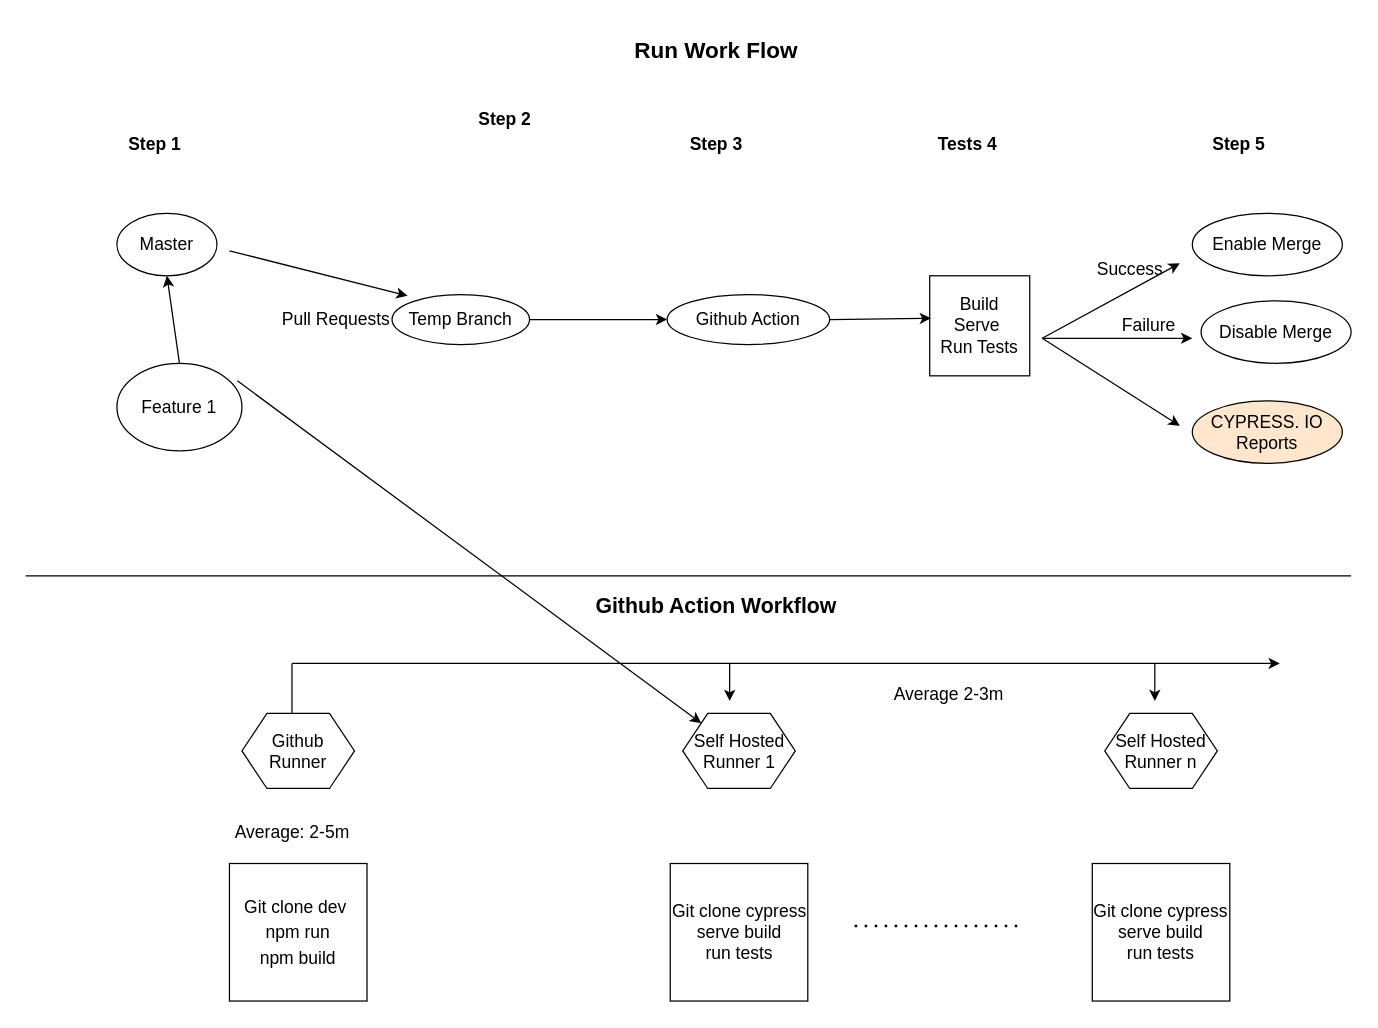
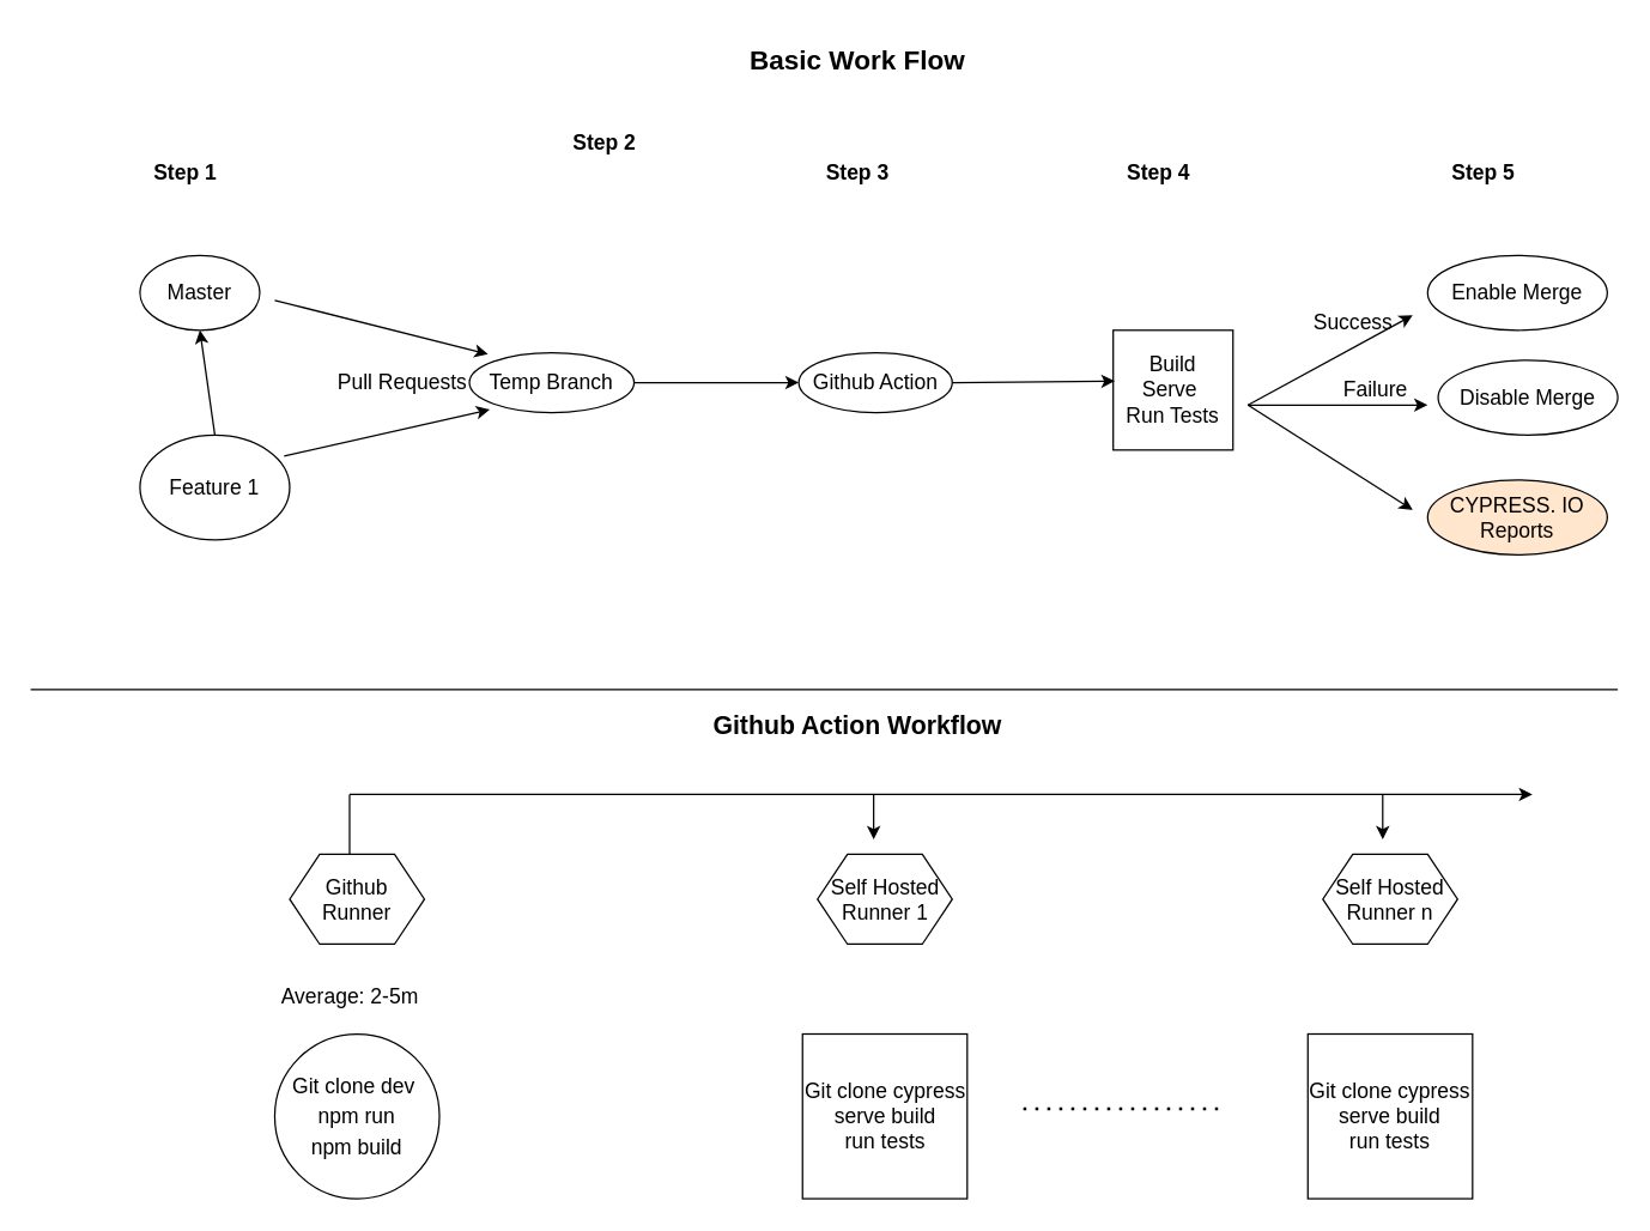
  <mxCell id="0" />
  <mxCell id="1" parent="0" />
  <mxCell id="2" value="Master" style="ellipse;whiteSpace=wrap;html=1;strokeWidth=1;fontSize=14;" parent="1" vertex="1"><mxGeometry x="93" y="170" width="80" height="50" as="geometry" /></mxCell>
  <mxCell id="3" value="Feature 1" style="ellipse;whiteSpace=wrap;html=1;strokeWidth=1;fontSize=14;" parent="1" vertex="1"><mxGeometry x="93" y="290" width="100" height="70" as="geometry" /></mxCell>
  <mxCell id="4" value="" style="endArrow=classic;html=1;rounded=0;entryX=0.5;entryY=1;entryDx=0;entryDy=0;exitX=0.5;exitY=0;exitDx=0;exitDy=0;strokeWidth=1;fontSize=14;" parent="1" source="3" target="2" edge="1"><mxGeometry width="50" height="50" relative="1" as="geometry"><mxPoint x="293" y="290" as="sourcePoint" /><mxPoint x="343" y="240" as="targetPoint" /></mxGeometry></mxCell>
  <mxCell id="5" value="Temp Branch" style="ellipse;whiteSpace=wrap;html=1;strokeWidth=1;fontSize=14;" parent="1" vertex="1"><mxGeometry x="313" y="235" width="110" height="40" as="geometry" /></mxCell>
- <mxCell id="6" value="" style="endArrow=classic;html=1;rounded=0;exitX=0.963;exitY=0.2;exitDx=0;exitDy=0;exitPerimeter=0;strokeWidth=1;fontSize=14;" parent="1" source="3" edge="1" target="28"><mxGeometry width="50" height="50" relative="1" as="geometry"><mxPoint x="353" y="330" as="sourcePoint" /><mxPoint x="403" y="280" as="targetPoint" /></mxGeometry></mxCell>
+ <mxCell id="6" value="" style="endArrow=classic;html=1;rounded=0;exitX=0.963;exitY=0.2;exitDx=0;exitDy=0;exitPerimeter=0;strokeWidth=1;fontSize=14;entryX=1.033;entryY=1.1;entryDx=0;entryDy=0;entryPerimeter=0;" parent="1" source="3" edge="1" target="25"><mxGeometry width="50" height="50" relative="1" as="geometry"><mxPoint x="353" y="330" as="sourcePoint" /><mxPoint x="403" y="280" as="targetPoint" /></mxGeometry></mxCell>
  <mxCell id="7" value="" style="endArrow=classic;html=1;rounded=0;strokeWidth=1;fontSize=14;entryX=1.022;entryY=-0.133;entryDx=0;entryDy=0;entryPerimeter=0;" parent="1" edge="1" target="25"><mxGeometry width="50" height="50" relative="1" as="geometry"><mxPoint x="183" y="200" as="sourcePoint" /><mxPoint x="323" y="240" as="targetPoint" /></mxGeometry></mxCell>
  <mxCell id="8" value="Step 1" style="text;html=1;align=center;verticalAlign=middle;resizable=0;points=[];autosize=1;strokeColor=none;fillColor=none;strokeWidth=1;fontSize=14;fontStyle=1" parent="1" vertex="1"><mxGeometry x="88" y="100" width="70" height="30" as="geometry" /></mxCell>
  <mxCell id="9" value="Step 2" style="text;html=1;align=center;verticalAlign=middle;resizable=0;points=[];autosize=1;strokeColor=none;fillColor=none;strokeWidth=1;fontSize=14;fontStyle=1" parent="1" vertex="1"><mxGeometry x="368" y="80" width="70" height="30" as="geometry" /></mxCell>
  <mxCell id="10" value="Step 3" style="text;html=1;align=center;verticalAlign=middle;resizable=0;points=[];autosize=1;strokeColor=none;fillColor=none;strokeWidth=1;fontSize=14;fontStyle=1" parent="1" vertex="1"><mxGeometry x="536.75" y="100" width="70" height="30" as="geometry" /></mxCell>
- <mxCell id="11" value="Github Action" style="ellipse;whiteSpace=wrap;html=1;strokeWidth=1;fontSize=14;" parent="1" vertex="1"><mxGeometry x="533" y="235" width="130" height="40" as="geometry" /></mxCell>
- <mxCell id="12" value="Tests 4" style="text;html=1;align=center;verticalAlign=middle;resizable=0;points=[];autosize=1;strokeColor=none;fillColor=none;strokeWidth=1;fontSize=14;fontStyle=1" parent="1" vertex="1"><mxGeometry x="738" y="100" width="70" height="30" as="geometry" /></mxCell>
+ <mxCell id="11" value="Github Action" style="ellipse;whiteSpace=wrap;html=1;strokeWidth=1;fontSize=14;" parent="1" vertex="1"><mxGeometry x="533" y="235" width="102.5" height="40" as="geometry" /></mxCell>
+ <mxCell id="12" value="Step 4" style="text;html=1;align=center;verticalAlign=middle;resizable=0;points=[];autosize=1;strokeColor=none;fillColor=none;strokeWidth=1;fontSize=14;fontStyle=1" parent="1" vertex="1"><mxGeometry x="738" y="100" width="70" height="30" as="geometry" /></mxCell>
  <mxCell id="13" value="Build&lt;br style=&quot;font-size: 14px;&quot;&gt;Serve&amp;nbsp;&lt;br style=&quot;font-size: 14px;&quot;&gt;Run Tests" style="whiteSpace=wrap;html=1;aspect=fixed;strokeWidth=1;fontSize=14;" parent="1" vertex="1"><mxGeometry x="743" y="220" width="80" height="80" as="geometry" /></mxCell>
  <mxCell id="14" value="" style="endArrow=classic;html=1;rounded=0;exitX=1;exitY=0.5;exitDx=0;exitDy=0;strokeWidth=1;fontSize=14;entryX=0;entryY=0.5;entryDx=0;entryDy=0;" parent="1" source="5" edge="1" target="11"><mxGeometry width="50" height="50" relative="1" as="geometry"><mxPoint x="483" y="310" as="sourcePoint" /><mxPoint x="533" y="260" as="targetPoint" /></mxGeometry></mxCell>
  <mxCell id="15" value="" style="endArrow=classic;html=1;rounded=0;exitX=1;exitY=0.5;exitDx=0;exitDy=0;strokeWidth=1;fontSize=14;entryX=0.013;entryY=0.425;entryDx=0;entryDy=0;entryPerimeter=0;" parent="1" source="11" edge="1" target="13"><mxGeometry width="50" height="50" relative="1" as="geometry"><mxPoint x="633" y="254.5" as="sourcePoint" /><mxPoint x="743" y="260" as="targetPoint" /></mxGeometry></mxCell>
  <mxCell id="16" value="CYPRESS. IO&lt;br style=&quot;font-size: 14px;&quot;&gt;Reports" style="ellipse;whiteSpace=wrap;html=1;strokeWidth=1;fontSize=14;fillColor=#ffe6cc;" parent="1" vertex="1"><mxGeometry x="953" y="320" width="120" height="50" as="geometry" /></mxCell>
  <mxCell id="17" value="" style="endArrow=classic;html=1;rounded=0;strokeWidth=1;fontSize=14;" parent="1" edge="1"><mxGeometry width="50" height="50" relative="1" as="geometry"><mxPoint x="833" y="270" as="sourcePoint" /><mxPoint x="943" y="340" as="targetPoint" /></mxGeometry></mxCell>
  <mxCell id="18" value="Step 5" style="text;html=1;align=center;verticalAlign=middle;resizable=0;points=[];autosize=1;strokeColor=none;fillColor=none;strokeWidth=1;fontSize=14;fontStyle=1" parent="1" vertex="1"><mxGeometry x="955" y="100" width="70" height="30" as="geometry" /></mxCell>
  <mxCell id="19" value="" style="endArrow=classic;html=1;rounded=0;fontSize=14;strokeWidth=1;" parent="1" edge="1"><mxGeometry width="50" height="50" relative="1" as="geometry"><mxPoint x="833" y="270" as="sourcePoint" /><mxPoint x="943" y="210" as="targetPoint" /></mxGeometry></mxCell>
  <mxCell id="20" value="" style="endArrow=classic;html=1;rounded=0;fontSize=14;strokeWidth=1;" parent="1" edge="1"><mxGeometry width="50" height="50" relative="1" as="geometry"><mxPoint x="833" y="270" as="sourcePoint" /><mxPoint x="953" y="270" as="targetPoint" /></mxGeometry></mxCell>
  <mxCell id="21" value="Disable Merge" style="ellipse;whiteSpace=wrap;html=1;fontSize=14;strokeWidth=1;" parent="1" vertex="1"><mxGeometry x="960" y="240" width="120" height="50" as="geometry" /></mxCell>
  <mxCell id="22" value="Enable Merge" style="ellipse;whiteSpace=wrap;html=1;fontSize=14;strokeWidth=1;" parent="1" vertex="1"><mxGeometry x="953" y="170" width="120" height="50" as="geometry" /></mxCell>
  <mxCell id="23" value="Success" style="text;html=1;align=center;verticalAlign=middle;resizable=0;points=[];autosize=1;strokeColor=none;fillColor=none;fontSize=14;" parent="1" vertex="1"><mxGeometry x="863" y="200" width="80" height="30" as="geometry" /></mxCell>
  <mxCell id="24" value="Failure" style="text;html=1;align=center;verticalAlign=middle;resizable=0;points=[];autosize=1;strokeColor=none;fillColor=none;fontSize=14;" parent="1" vertex="1"><mxGeometry x="883" y="245" width="70" height="30" as="geometry" /></mxCell>
  <mxCell id="25" value="Pull Requests" style="text;html=1;align=center;verticalAlign=middle;resizable=0;points=[];autosize=1;strokeColor=none;fillColor=none;fontSize=14;" parent="1" vertex="1"><mxGeometry x="213" y="240" width="110" height="30" as="geometry" /></mxCell>
  <mxCell id="26" value="" style="endArrow=none;html=1;rounded=0;fontSize=14;strokeWidth=1;" edge="1" parent="1"><mxGeometry width="50" height="50" relative="1" as="geometry"><mxPoint x="20" y="460" as="sourcePoint" /><mxPoint x="1080" y="460" as="targetPoint" /></mxGeometry></mxCell>
  <mxCell id="27" value="Github Runner" style="shape=hexagon;perimeter=hexagonPerimeter2;whiteSpace=wrap;html=1;fixedSize=1;fontSize=14;strokeWidth=1;" vertex="1" parent="1"><mxGeometry x="193" y="570" width="90" height="60" as="geometry" /></mxCell>
  <mxCell id="28" value="Self Hosted Runner 1" style="shape=hexagon;perimeter=hexagonPerimeter2;whiteSpace=wrap;html=1;fixedSize=1;fontSize=14;strokeWidth=1;" vertex="1" parent="1"><mxGeometry x="545.5" y="570" width="90" height="60" as="geometry" /></mxCell>
- <mxCell id="29" value="Run Work Flow" style="text;html=1;align=center;verticalAlign=middle;resizable=0;points=[];autosize=1;strokeColor=none;fillColor=none;fontSize=18;fontStyle=1" vertex="1" parent="1"><mxGeometry x="486.75" y="20" width="170" height="40" as="geometry" /></mxCell>
+ <mxCell id="29" value="Basic Work Flow" style="text;html=1;align=center;verticalAlign=middle;resizable=0;points=[];autosize=1;strokeColor=none;fillColor=none;fontSize=18;fontStyle=1" vertex="1" parent="1"><mxGeometry x="486.75" y="20" width="170" height="40" as="geometry" /></mxCell>
  <mxCell id="30" value="Github Action Workflow" style="text;html=1;align=center;verticalAlign=middle;resizable=0;points=[];autosize=1;strokeColor=none;fillColor=none;fontSize=17;fontStyle=1" vertex="1" parent="1"><mxGeometry x="461.75" y="470" width="220" height="30" as="geometry" /></mxCell>
- <mxCell id="31" value="&lt;font style=&quot;font-size: 14px;&quot;&gt;Git clone dev&amp;nbsp;&lt;br&gt;npm run&lt;br&gt;npm build&lt;/font&gt;" style="whiteSpace=wrap;html=1;aspect=fixed;fontSize=17;strokeWidth=1;" vertex="1" parent="1"><mxGeometry x="183" y="690" width="110" height="110" as="geometry" /></mxCell>
+ <mxCell id="31" value="&lt;font style=&quot;font-size: 14px;&quot;&gt;Git clone dev&amp;nbsp;&lt;br&gt;npm run&lt;br&gt;npm build&lt;/font&gt;" style="ellipse;whiteSpace=wrap;html=1;aspect=fixed;fontSize=17;strokeWidth=1;" vertex="1" parent="1"><mxGeometry x="183" y="690" width="110" height="110" as="geometry" /></mxCell>
  <mxCell id="32" value="Git clone cypress&lt;br&gt;serve build&lt;br&gt;run tests" style="whiteSpace=wrap;html=1;aspect=fixed;fontSize=14;strokeWidth=1;" vertex="1" parent="1"><mxGeometry x="535.5" y="690" width="110" height="110" as="geometry" /></mxCell>
  <mxCell id="33" value="Average: 2-5m" style="text;html=1;align=center;verticalAlign=middle;resizable=0;points=[];autosize=1;strokeColor=none;fillColor=none;fontSize=14;" vertex="1" parent="1"><mxGeometry x="173" y="649.5" width="120" height="30" as="geometry" /></mxCell>
- <mxCell id="34" value="Average 2-3m" style="text;html=1;align=center;verticalAlign=middle;resizable=0;points=[];autosize=1;strokeColor=none;fillColor=none;fontSize=14;" vertex="1" parent="1"><mxGeometry x="703" y="540" width="110" height="30" as="geometry" /></mxCell>
  <mxCell id="35" value="" style="endArrow=classic;html=1;rounded=0;fontSize=14;strokeWidth=1;" edge="1" parent="1"><mxGeometry width="50" height="50" relative="1" as="geometry"><mxPoint x="233" y="530" as="sourcePoint" /><mxPoint x="1023" y="530" as="targetPoint" /></mxGeometry></mxCell>
  <mxCell id="36" value="" style="endArrow=classic;html=1;rounded=0;fontSize=14;strokeWidth=1;" edge="1" parent="1"><mxGeometry width="50" height="50" relative="1" as="geometry"><mxPoint x="583" y="530" as="sourcePoint" /><mxPoint x="583" y="560" as="targetPoint" /></mxGeometry></mxCell>
  <mxCell id="37" value="" style="endArrow=classic;html=1;rounded=0;fontSize=14;strokeWidth=1;" edge="1" parent="1"><mxGeometry width="50" height="50" relative="1" as="geometry"><mxPoint x="923" y="530" as="sourcePoint" /><mxPoint x="923" y="560" as="targetPoint" /></mxGeometry></mxCell>
  <mxCell id="38" value="Self Hosted Runner n" style="shape=hexagon;perimeter=hexagonPerimeter2;whiteSpace=wrap;html=1;fixedSize=1;fontSize=14;strokeWidth=1;" vertex="1" parent="1"><mxGeometry x="883" y="570" width="90" height="60" as="geometry" /></mxCell>
  <mxCell id="39" value="Git clone cypress&lt;br&gt;serve build&lt;br&gt;run tests" style="whiteSpace=wrap;html=1;aspect=fixed;fontSize=14;strokeWidth=1;" vertex="1" parent="1"><mxGeometry x="873" y="690" width="110" height="110" as="geometry" /></mxCell>
  <mxCell id="40" value="" style="endArrow=none;html=1;rounded=0;fontSize=14;strokeWidth=1;" edge="1" parent="1"><mxGeometry width="50" height="50" relative="1" as="geometry"><mxPoint x="233" y="570" as="sourcePoint" /><mxPoint x="233" y="530" as="targetPoint" /></mxGeometry></mxCell>
  <mxCell id="41" value="" style="endArrow=none;dashed=1;html=1;dashPattern=1 3;strokeWidth=2;rounded=0;fontSize=17;labelBorderColor=none;spacingTop=5;spacing=9;spacingLeft=5;spacingBottom=4;spacingRight=4;" edge="1" parent="1"><mxGeometry width="50" height="50" relative="1" as="geometry"><mxPoint x="683" y="740" as="sourcePoint" /><mxPoint x="813" y="740" as="targetPoint" /></mxGeometry></mxCell>
